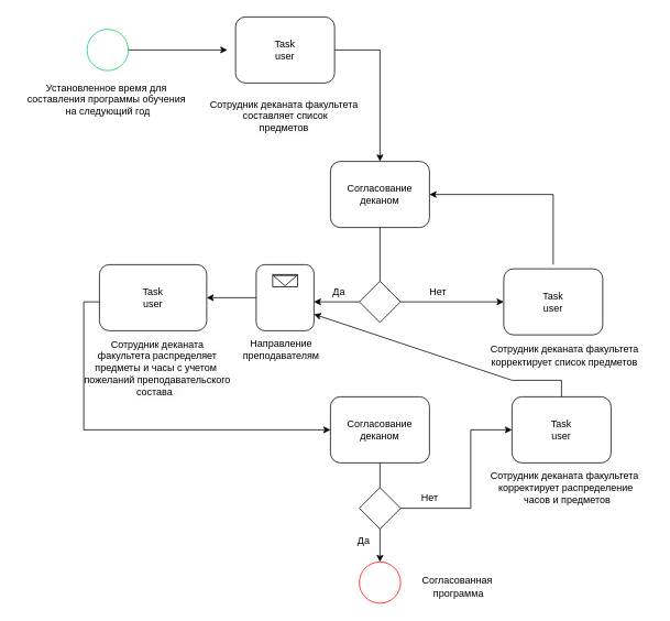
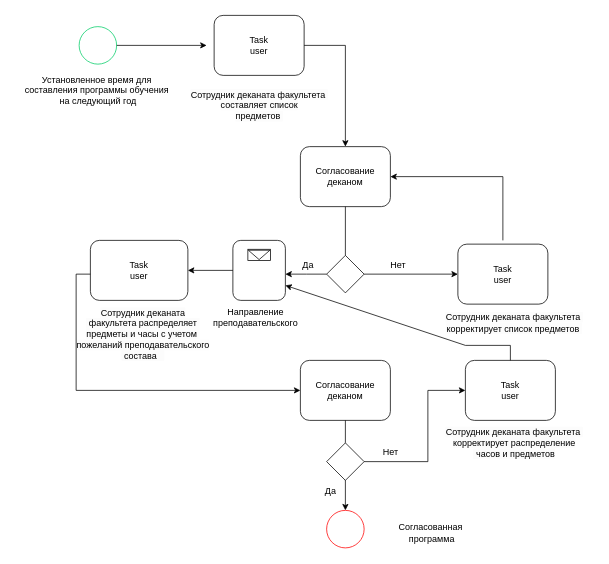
  <mxCell id="0" />
  <mxCell id="1" parent="0" />
  <mxCell id="2" value="" style="shape=mxgraph.bpmn.shape;html=1;verticalLabelPosition=bottom;labelBackgroundColor=#ffffff;verticalAlign=top;perimeter=ellipsePerimeter;outline=standard;symbol=general;strokeColor=#00CC66;" parent="1" vertex="1"><mxGeometry x="105" y="35" width="50" height="50" as="geometry" /></mxCell>
  <mxCell id="3" value="&amp;nbsp;Task&amp;nbsp;&lt;div&gt;user&lt;/div&gt;" style="shape=ext;rounded=1;html=1;whiteSpace=wrap;" parent="1" vertex="1"><mxGeometry x="285" y="20" width="120" height="80" as="geometry" /></mxCell>
  <mxCell id="4" style="edgeStyle=orthogonalEdgeStyle;rounded=0;html=1;jettySize=auto;orthogonalLoop=1;" parent="1" edge="1"><mxGeometry relative="1" as="geometry"><mxPoint x="155" y="60" as="sourcePoint" /><mxPoint x="275" y="60" as="targetPoint" /></mxGeometry></mxCell>
  <mxCell id="5" value="Установленное время для&amp;nbsp;&lt;div&gt;составления программы обучения&amp;nbsp;&lt;/div&gt;&lt;div&gt;на следующий год&lt;/div&gt;" style="text;html=1;align=center;verticalAlign=middle;resizable=0;points=[];autosize=1;strokeColor=none;fillColor=none;" vertex="1" parent="1"><mxGeometry x="20" y="90" width="220" height="60" as="geometry" /></mxCell>
  <mxCell id="6" value="&lt;span style=&quot;line-height: 107%; background: rgb(252, 252, 252);&quot;&gt;&lt;font face=&quot;Helvetica&quot; style=&quot;font-size: 12px;&quot;&gt;Сотрудник деканата факультета&lt;/font&gt;&lt;font face=&quot;Times New Roman&quot; style=&quot;font-size: 12px;&quot;&gt;&amp;nbsp;&lt;/font&gt;&lt;/span&gt;&lt;div&gt;&lt;span style=&quot;line-height: 107%; background: rgb(252, 252, 252);&quot;&gt;&lt;font style=&quot;&quot;&gt;&lt;font face=&quot;Helvetica&quot; style=&quot;font-size: 12px;&quot;&gt;составляет список&lt;/font&gt;&lt;br&gt;&lt;font style=&quot;font-size: 12px;&quot; face=&quot;Helvetica&quot;&gt;предметов&amp;nbsp;&lt;/font&gt;&lt;/font&gt;&lt;/span&gt;&lt;/div&gt;" style="text;html=1;align=center;verticalAlign=middle;resizable=0;points=[];autosize=1;strokeColor=none;fillColor=none;" vertex="1" parent="1"><mxGeometry x="240" y="110" width="210" height="60" as="geometry" /></mxCell>
  <mxCell id="7" value="Согласование деканом" style="shape=ext;rounded=1;html=1;whiteSpace=wrap;" vertex="1" parent="1"><mxGeometry x="400" y="195" width="120" height="80" as="geometry" /></mxCell>
  <mxCell id="8" value="" style="rhombus;whiteSpace=wrap;html=1;" vertex="1" parent="1"><mxGeometry x="435" y="340" width="50" height="50" as="geometry" /></mxCell>
  <mxCell id="9" value="Да" style="text;html=1;align=center;verticalAlign=middle;resizable=0;points=[];autosize=1;strokeColor=none;fillColor=none;" vertex="1" parent="1"><mxGeometry x="390" y="338" width="40" height="30" as="geometry" /></mxCell>
  <mxCell id="10" style="edgeStyle=orthogonalEdgeStyle;rounded=0;html=1;jettySize=auto;orthogonalLoop=1;exitX=1;exitY=0.5;exitDx=0;exitDy=0;entryX=0;entryY=0.5;entryDx=0;entryDy=0;" edge="1" parent="1" source="8" target="11"><mxGeometry relative="1" as="geometry"><mxPoint x="572" y="355" as="sourcePoint" /><mxPoint x="660" y="365" as="targetPoint" /><Array as="points" /></mxGeometry></mxCell>
  <mxCell id="11" value="&amp;nbsp;Task&amp;nbsp;&lt;div&gt;user&lt;/div&gt;" style="shape=ext;rounded=1;html=1;whiteSpace=wrap;" vertex="1" parent="1"><mxGeometry x="610" y="325" width="120" height="80" as="geometry" /></mxCell>
  <mxCell id="12" value="&lt;span style=&quot;line-height: 107%; background: rgb(252, 252, 252);&quot;&gt;&lt;font face=&quot;Helvetica&quot; style=&quot;font-size: 12px;&quot;&gt;Сотрудник деканата факультета&lt;/font&gt;&lt;font face=&quot;Times New Roman&quot; style=&quot;font-size: 12px;&quot;&gt;&amp;nbsp;&lt;/font&gt;&lt;/span&gt;&lt;div&gt;&lt;span style=&quot;background-color: rgb(252, 252, 252);&quot;&gt;корректирует список предметов&lt;/span&gt;&lt;span style=&quot;font-family: Arial, sans-serif; background-color: rgb(252, 252, 252);&quot;&gt;&amp;nbsp;&lt;/span&gt;&lt;br&gt;&lt;/div&gt;" style="text;html=1;align=center;verticalAlign=middle;resizable=0;points=[];autosize=1;strokeColor=none;fillColor=none;" vertex="1" parent="1"><mxGeometry x="580" y="410" width="210" height="40" as="geometry" /></mxCell>
  <mxCell id="13" style="edgeStyle=orthogonalEdgeStyle;rounded=0;html=1;jettySize=auto;orthogonalLoop=1;entryX=1;entryY=0.5;entryDx=0;entryDy=0;" edge="1" parent="1" target="7"><mxGeometry relative="1" as="geometry"><mxPoint x="670" y="320" as="sourcePoint" /><mxPoint x="560" y="320" as="targetPoint" /><Array as="points"><mxPoint x="670" y="235" /></Array></mxGeometry></mxCell>
  <mxCell id="14" style="edgeStyle=orthogonalEdgeStyle;rounded=0;html=1;jettySize=auto;orthogonalLoop=1;exitX=0;exitY=0.5;exitDx=0;exitDy=0;" edge="1" parent="1" source="8"><mxGeometry relative="1" as="geometry"><mxPoint x="495" y="375" as="sourcePoint" /><mxPoint x="380" y="365" as="targetPoint" /><Array as="points" /></mxGeometry></mxCell>
  <mxCell id="15" value="&amp;nbsp;Task&amp;nbsp;&lt;div&gt;user&lt;/div&gt;" style="shape=ext;rounded=1;html=1;whiteSpace=wrap;" vertex="1" parent="1"><mxGeometry x="120" y="320" width="130" height="80" as="geometry" /></mxCell>
  <mxCell id="16" value="&lt;span style=&quot;line-height: 107%; background: rgb(252, 252, 252);&quot;&gt;&lt;font face=&quot;Helvetica&quot; style=&quot;font-size: 12px;&quot;&gt;Сотрудник деканата&lt;/font&gt;&lt;/span&gt;&lt;div&gt;&lt;span style=&quot;line-height: 107%; background: rgb(252, 252, 252);&quot;&gt;&lt;font face=&quot;Helvetica&quot; style=&quot;font-size: 12px;&quot;&gt;&amp;nbsp;факультета&lt;/font&gt;&lt;font face=&quot;Times New Roman&quot; style=&quot;font-size: 12px;&quot;&gt;&amp;nbsp;&lt;/font&gt;&lt;/span&gt;&lt;span style=&quot;background-color: rgb(252, 252, 252);&quot;&gt;распределяет&amp;nbsp;&lt;/span&gt;&lt;/div&gt;&lt;div&gt;&lt;span style=&quot;background-color: rgb(252, 252, 252);&quot;&gt;предметы и часы с учетом&amp;nbsp;&lt;/span&gt;&lt;div&gt;&lt;span style=&quot;background-color: rgb(252, 252, 252);&quot;&gt;пожеланий&amp;nbsp;&lt;/span&gt;&lt;span style=&quot;background-color: rgb(252, 252, 252); font-family: Arial, sans-serif;&quot;&gt;преподавательского&lt;/span&gt;&lt;/div&gt;&lt;div&gt;&lt;span style=&quot;background-color: rgb(252, 252, 252); font-family: Arial, sans-serif;&quot;&gt;&amp;nbsp;состава&amp;nbsp; &amp;nbsp;&lt;/span&gt;&lt;/div&gt;&lt;/div&gt;" style="text;html=1;align=center;verticalAlign=middle;resizable=0;points=[];autosize=1;strokeColor=none;fillColor=none;" vertex="1" parent="1"><mxGeometry x="90" y="400" width="200" height="90" as="geometry" /></mxCell>
  <mxCell id="17" value="Нет" style="text;html=1;align=center;verticalAlign=middle;resizable=0;points=[];autosize=1;strokeColor=none;fillColor=none;" vertex="1" parent="1"><mxGeometry x="510" y="338" width="40" height="30" as="geometry" /></mxCell>
  <mxCell id="18" style="edgeStyle=orthogonalEdgeStyle;rounded=0;html=1;jettySize=auto;orthogonalLoop=1;entryX=0;entryY=0.5;entryDx=0;entryDy=0;" edge="1" parent="1" target="19"><mxGeometry relative="1" as="geometry"><mxPoint x="120" y="365" as="sourcePoint" /><mxPoint x="390" y="520" as="targetPoint" /><Array as="points"><mxPoint x="101" y="365" /><mxPoint x="101" y="520" /></Array></mxGeometry></mxCell>
  <mxCell id="19" value="Согласование деканом" style="shape=ext;rounded=1;html=1;whiteSpace=wrap;" vertex="1" parent="1"><mxGeometry x="400" y="480" width="120" height="80" as="geometry" /></mxCell>
  <mxCell id="20" value="" style="endArrow=classic;html=1;rounded=0;exitX=0.5;exitY=1;exitDx=0;exitDy=0;" edge="1" parent="1" source="21"><mxGeometry width="50" height="50" relative="1" as="geometry"><mxPoint x="360" y="460" as="sourcePoint" /><mxPoint x="460" y="600" as="targetPoint" /></mxGeometry></mxCell>
  <mxCell id="21" value="" style="rhombus;whiteSpace=wrap;html=1;" vertex="1" parent="1"><mxGeometry x="435" y="590" width="50" height="50" as="geometry" /></mxCell>
  <mxCell id="22" value="" style="endArrow=classic;html=1;rounded=0;exitX=0.5;exitY=1;exitDx=0;exitDy=0;" edge="1" parent="1" source="21"><mxGeometry width="50" height="50" relative="1" as="geometry"><mxPoint x="360" y="560" as="sourcePoint" /><mxPoint x="460" y="680" as="targetPoint" /></mxGeometry></mxCell>
  <mxCell id="23" value="Да" style="text;html=1;align=center;verticalAlign=middle;resizable=0;points=[];autosize=1;strokeColor=none;fillColor=none;" vertex="1" parent="1"><mxGeometry x="420" y="640" width="40" height="30" as="geometry" /></mxCell>
  <mxCell id="24" value="&amp;nbsp;Task&amp;nbsp;&lt;div&gt;user&lt;/div&gt;" style="shape=ext;rounded=1;html=1;whiteSpace=wrap;" vertex="1" parent="1"><mxGeometry x="620" y="480" width="120" height="80" as="geometry" /></mxCell>
  <mxCell id="25" value="" style="shape=ext;rounded=1;html=1;whiteSpace=wrap;" vertex="1" parent="1"><mxGeometry x="310" y="320" width="70" height="80" as="geometry" /></mxCell>
  <mxCell id="26" style="edgeStyle=orthogonalEdgeStyle;rounded=0;html=1;jettySize=auto;orthogonalLoop=1;exitX=0;exitY=0.5;exitDx=0;exitDy=0;entryX=1;entryY=0.5;entryDx=0;entryDy=0;" edge="1" parent="1" source="25" target="15"><mxGeometry relative="1" as="geometry"><mxPoint x="445" y="375" as="sourcePoint" /><mxPoint x="390" y="375" as="targetPoint" /><Array as="points" /></mxGeometry></mxCell>
  <mxCell id="27" value="" style="rounded=0;whiteSpace=wrap;html=1;" vertex="1" parent="1"><mxGeometry x="330" y="331.87" width="30" height="15" as="geometry" /></mxCell>
  <mxCell id="28" value="" style="triangle;whiteSpace=wrap;html=1;rotation=90;direction=east;" vertex="1" parent="1"><mxGeometry x="338.75" y="325" width="12.5" height="28.75" as="geometry" /></mxCell>
- <mxCell id="29" value="Направление&lt;div&gt;преподавателям&lt;/div&gt;" style="text;html=1;align=center;verticalAlign=middle;resizable=0;points=[];autosize=1;strokeColor=none;fillColor=none;" vertex="1" parent="1"><mxGeometry x="280" y="403" width="120" height="40" as="geometry" /></mxCell>
+ <mxCell id="29" value="Направление&lt;div&gt;преподавательского&lt;/div&gt;" style="text;html=1;align=center;verticalAlign=middle;resizable=0;points=[];autosize=1;strokeColor=none;fillColor=none;" vertex="1" parent="1"><mxGeometry x="280" y="403" width="120" height="40" as="geometry" /></mxCell>
  <mxCell id="30" value="" style="endArrow=classic;html=1;rounded=0;exitX=1;exitY=0.5;exitDx=0;exitDy=0;entryX=0;entryY=0.5;entryDx=0;entryDy=0;" edge="1" parent="1" source="21" target="24"><mxGeometry width="50" height="50" relative="1" as="geometry"><mxPoint x="490" y="620" as="sourcePoint" /><mxPoint x="570" y="520" as="targetPoint" /><Array as="points"><mxPoint x="570" y="615" /><mxPoint x="570" y="520" /></Array></mxGeometry></mxCell>
  <mxCell id="31" value="&lt;span style=&quot;line-height: 107%; background: rgb(252, 252, 252);&quot;&gt;&lt;font face=&quot;Helvetica&quot; style=&quot;font-size: 12px;&quot;&gt;Сотрудник деканата факультета&lt;/font&gt;&lt;font face=&quot;Times New Roman&quot; style=&quot;font-size: 12px;&quot;&gt;&amp;nbsp;&lt;/font&gt;&lt;/span&gt;&lt;div&gt;&lt;span style=&quot;background-color: rgb(252, 252, 252);&quot;&gt;корректирует распределение&lt;/span&gt;&lt;/div&gt;&lt;div&gt;&lt;span style=&quot;background-color: rgb(252, 252, 252);&quot;&gt;&amp;nbsp;часов и предметов&lt;/span&gt;&lt;br&gt;&lt;/div&gt;" style="text;html=1;align=center;verticalAlign=middle;resizable=0;points=[];autosize=1;strokeColor=none;fillColor=none;" vertex="1" parent="1"><mxGeometry x="580" y="560" width="210" height="60" as="geometry" /></mxCell>
  <mxCell id="32" value="" style="endArrow=classic;html=1;rounded=0;exitX=0.5;exitY=0;exitDx=0;exitDy=0;entryX=1;entryY=0.75;entryDx=0;entryDy=0;" edge="1" parent="1" source="24" target="25"><mxGeometry width="50" height="50" relative="1" as="geometry"><mxPoint x="500" y="460" as="sourcePoint" /><mxPoint x="550" y="410" as="targetPoint" /><Array as="points"><mxPoint x="680" y="460" /><mxPoint x="620" y="460" /></Array></mxGeometry></mxCell>
  <mxCell id="33" value="" style="endArrow=none;html=1;rounded=0;entryX=0.5;entryY=1;entryDx=0;entryDy=0;exitX=0.5;exitY=0;exitDx=0;exitDy=0;" edge="1" parent="1" source="8" target="7"><mxGeometry width="50" height="50" relative="1" as="geometry"><mxPoint x="500" y="360" as="sourcePoint" /><mxPoint x="550" y="310" as="targetPoint" /></mxGeometry></mxCell>
  <mxCell id="34" value="" style="endArrow=none;html=1;rounded=0;exitX=0.5;exitY=1;exitDx=0;exitDy=0;entryX=0.5;entryY=0;entryDx=0;entryDy=0;" edge="1" parent="1" source="19" target="21"><mxGeometry width="50" height="50" relative="1" as="geometry"><mxPoint x="500" y="460" as="sourcePoint" /><mxPoint x="550" y="410" as="targetPoint" /></mxGeometry></mxCell>
  <mxCell id="35" value="" style="shape=mxgraph.bpmn.shape;html=1;verticalLabelPosition=bottom;labelBackgroundColor=#ffffff;verticalAlign=top;perimeter=ellipsePerimeter;outline=standard;symbol=general;strokeColor=#FF0000;" vertex="1" parent="1"><mxGeometry x="435" y="680" width="50" height="50" as="geometry" /></mxCell>
  <mxCell id="36" value="Нет" style="text;html=1;align=center;verticalAlign=middle;resizable=0;points=[];autosize=1;strokeColor=none;fillColor=none;" vertex="1" parent="1"><mxGeometry x="500" y="588" width="40" height="30" as="geometry" /></mxCell>
- <mxCell id="37" value="Согласованная&amp;nbsp;&lt;div&gt;программа&lt;/div&gt;" style="text;html=1;align=center;verticalAlign=middle;resizable=0;points=[];autosize=1;strokeColor=none;fillColor=none;" vertex="1" parent="1"><mxGeometry x="500" y="690" width="110" height="40" as="geometry" /></mxCell>
+ <mxCell id="37" value="Согласованная&amp;nbsp;&lt;div&gt;программа&lt;/div&gt;" style="text;html=1;align=center;verticalAlign=middle;resizable=0;points=[];autosize=1;strokeColor=none;fillColor=none;" vertex="1" parent="1"><mxGeometry x="520" y="690" width="110" height="40" as="geometry" /></mxCell>
  <mxCell id="38" value="" style="endArrow=classic;html=1;rounded=0;exitX=1;exitY=0.5;exitDx=0;exitDy=0;entryX=0.5;entryY=0;entryDx=0;entryDy=0;" edge="1" parent="1" source="3" target="7"><mxGeometry width="50" height="50" relative="1" as="geometry"><mxPoint x="500" y="200" as="sourcePoint" /><mxPoint x="550" y="150" as="targetPoint" /><Array as="points"><mxPoint x="460" y="60" /></Array></mxGeometry></mxCell>
